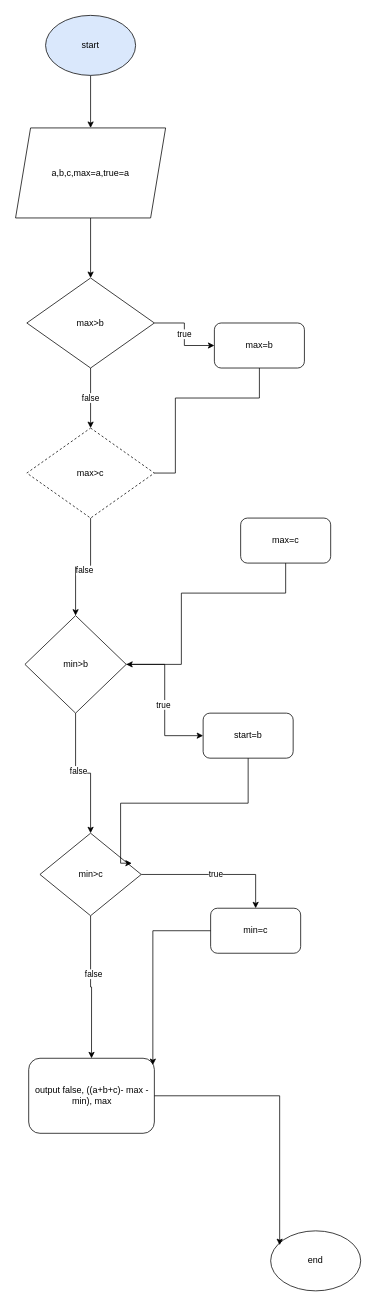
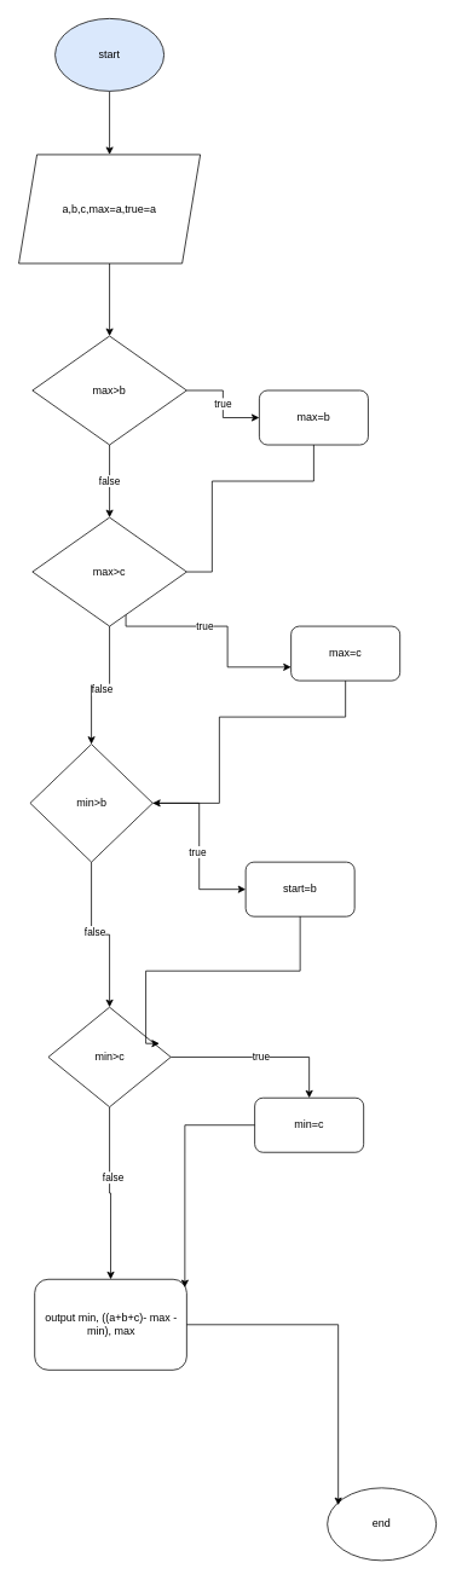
  <mxCell id="0" />
  <mxCell id="1" parent="0" />
  <mxCell id="2" style="edgeStyle=orthogonalEdgeStyle;rounded=0;orthogonalLoop=1;jettySize=auto;html=1;" parent="1" source="3" target="5" edge="1"><mxGeometry relative="1" as="geometry" /></mxCell>
  <mxCell id="3" value="start" style="ellipse;whiteSpace=wrap;html=1;fillColor=#dae8fc;" parent="1" vertex="1"><mxGeometry x="60" y="20" width="120" height="80" as="geometry" /></mxCell>
  <mxCell id="4" style="edgeStyle=orthogonalEdgeStyle;rounded=0;orthogonalLoop=1;jettySize=auto;html=1;entryX=0.5;entryY=0;entryDx=0;entryDy=0;" parent="1" source="5" target="8" edge="1"><mxGeometry relative="1" as="geometry" /></mxCell>
  <mxCell id="5" value="a,b,c,max=a,true=a" style="shape=parallelogram;perimeter=parallelogramPerimeter;whiteSpace=wrap;html=1;fixedSize=1;" parent="1" vertex="1"><mxGeometry x="20" y="170" width="200" height="120" as="geometry" /></mxCell>
  <mxCell id="6" value="true" style="edgeStyle=orthogonalEdgeStyle;rounded=0;orthogonalLoop=1;jettySize=auto;html=1;entryX=0;entryY=0.5;entryDx=0;entryDy=0;" parent="1" source="8" target="14" edge="1"><mxGeometry relative="1" as="geometry" /></mxCell>
  <mxCell id="7" value="false" style="edgeStyle=orthogonalEdgeStyle;rounded=0;orthogonalLoop=1;jettySize=auto;html=1;entryX=0.5;entryY=0;entryDx=0;entryDy=0;" parent="1" source="8" target="12" edge="1"><mxGeometry relative="1" as="geometry" /></mxCell>
  <mxCell id="8" value="max&amp;gt;b" style="rhombus;whiteSpace=wrap;html=1;" parent="1" vertex="1"><mxGeometry x="35" y="370" width="170" height="120" as="geometry" /></mxCell>
+ <mxCell id="9" value="true" style="edgeStyle=orthogonalEdgeStyle;rounded=0;orthogonalLoop=1;jettySize=auto;html=1;entryX=0;entryY=0.75;entryDx=0;entryDy=0;exitX=1;exitY=1;exitDx=0;exitDy=0;" parent="1" source="12" target="16" edge="1"><mxGeometry relative="1" as="geometry"><Array as="points"><mxPoint x="138" y="690" /><mxPoint x="250" y="690" /><mxPoint x="250" y="735" /></Array></mxGeometry></mxCell>
  <mxCell id="10" style="edgeStyle=orthogonalEdgeStyle;rounded=0;orthogonalLoop=1;jettySize=auto;html=1;entryX=0.5;entryY=0;entryDx=0;entryDy=0;" parent="1" source="12" target="21" edge="1"><mxGeometry relative="1" as="geometry" /></mxCell>
  <mxCell id="11" value="false" style="edgeLabel;html=1;align=center;verticalAlign=middle;resizable=0;points=[];" parent="10" vertex="1" connectable="0"><mxGeometry x="-0.015" y="4" relative="1" as="geometry"><mxPoint as="offset" /></mxGeometry></mxCell>
- <mxCell id="12" value="max&amp;gt;c" style="rhombus;whiteSpace=wrap;html=1;dashed=1;" parent="1" vertex="1"><mxGeometry x="35" y="570" width="170" height="120" as="geometry" /></mxCell>
+ <mxCell id="12" value="max&amp;gt;c" style="rhombus;whiteSpace=wrap;html=1;" parent="1" vertex="1"><mxGeometry x="35" y="570" width="170" height="120" as="geometry" /></mxCell>
  <mxCell id="13" style="edgeStyle=orthogonalEdgeStyle;rounded=0;orthogonalLoop=1;jettySize=auto;html=1;entryX=1;entryY=0.5;entryDx=0;entryDy=0;endArrow=none;" parent="1" source="14" target="12" edge="1"><mxGeometry relative="1" as="geometry"><Array as="points"><mxPoint x="345" y="530" /><mxPoint x="233" y="530" /><mxPoint x="233" y="630" /></Array></mxGeometry></mxCell>
  <mxCell id="14" value="max=b" style="rounded=1;whiteSpace=wrap;html=1;" parent="1" vertex="1"><mxGeometry x="285" y="430" width="120" height="60" as="geometry" /></mxCell>
  <mxCell id="15" style="edgeStyle=orthogonalEdgeStyle;rounded=0;orthogonalLoop=1;jettySize=auto;html=1;entryX=1;entryY=0.5;entryDx=0;entryDy=0;" parent="1" source="16" target="21" edge="1"><mxGeometry relative="1" as="geometry"><Array as="points"><mxPoint x="380" y="790" /><mxPoint x="241" y="790" /><mxPoint x="241" y="885" /></Array></mxGeometry></mxCell>
  <mxCell id="16" value="max=c" style="rounded=1;whiteSpace=wrap;html=1;" parent="1" vertex="1"><mxGeometry x="320" y="690" width="120" height="60" as="geometry" /></mxCell>
  <mxCell id="17" style="edgeStyle=orthogonalEdgeStyle;rounded=0;orthogonalLoop=1;jettySize=auto;html=1;entryX=0;entryY=0.5;entryDx=0;entryDy=0;" parent="1" source="21" target="22" edge="1"><mxGeometry relative="1" as="geometry" /></mxCell>
  <mxCell id="18" value="true" style="edgeLabel;html=1;align=center;verticalAlign=middle;resizable=0;points=[];" parent="17" vertex="1" connectable="0"><mxGeometry x="0.065" y="-2" relative="1" as="geometry"><mxPoint as="offset" /></mxGeometry></mxCell>
  <mxCell id="19" style="edgeStyle=orthogonalEdgeStyle;rounded=0;orthogonalLoop=1;jettySize=auto;html=1;entryX=0.5;entryY=0;entryDx=0;entryDy=0;" parent="1" source="21" target="26" edge="1"><mxGeometry relative="1" as="geometry" /></mxCell>
  <mxCell id="20" value="false" style="edgeLabel;html=1;align=center;verticalAlign=middle;resizable=0;points=[];" parent="19" vertex="1" connectable="0"><mxGeometry x="-0.153" y="3" relative="1" as="geometry"><mxPoint as="offset" /></mxGeometry></mxCell>
  <mxCell id="21" value="min&amp;gt;b" style="rhombus;whiteSpace=wrap;html=1;" parent="1" vertex="1"><mxGeometry x="32.5" y="820" width="135" height="130" as="geometry" /></mxCell>
  <mxCell id="22" value="start=b" style="rounded=1;whiteSpace=wrap;html=1;" parent="1" vertex="1"><mxGeometry x="270" y="950" width="120" height="60" as="geometry" /></mxCell>
  <mxCell id="23" value="true" style="edgeStyle=orthogonalEdgeStyle;rounded=0;orthogonalLoop=1;jettySize=auto;html=1;entryX=0.5;entryY=0;entryDx=0;entryDy=0;" parent="1" source="26" target="28" edge="1"><mxGeometry relative="1" as="geometry" /></mxCell>
  <mxCell id="24" style="edgeStyle=orthogonalEdgeStyle;rounded=0;orthogonalLoop=1;jettySize=auto;html=1;entryX=0.5;entryY=0;entryDx=0;entryDy=0;" parent="1" source="26" target="29" edge="1"><mxGeometry relative="1" as="geometry"><mxPoint x="120" y="1390" as="targetPoint" /></mxGeometry></mxCell>
  <mxCell id="25" value="false" style="edgeLabel;html=1;align=center;verticalAlign=middle;resizable=0;points=[];" parent="24" vertex="1" connectable="0"><mxGeometry x="-0.196" y="3" relative="1" as="geometry"><mxPoint as="offset" /></mxGeometry></mxCell>
  <mxCell id="26" value="min&amp;gt;c" style="rhombus;whiteSpace=wrap;html=1;" parent="1" vertex="1"><mxGeometry x="52.5" y="1110" width="135" height="110" as="geometry" /></mxCell>
  <mxCell id="27" style="edgeStyle=orthogonalEdgeStyle;rounded=0;orthogonalLoop=1;jettySize=auto;html=1;entryX=0.907;entryY=0.364;entryDx=0;entryDy=0;entryPerimeter=0;" parent="1" source="22" target="26" edge="1"><mxGeometry relative="1" as="geometry"><Array as="points"><mxPoint x="330" y="1070" /><mxPoint x="160" y="1070" /></Array></mxGeometry></mxCell>
  <mxCell id="28" value="min=c" style="rounded=1;whiteSpace=wrap;html=1;" parent="1" vertex="1"><mxGeometry x="280" y="1210" width="120" height="60" as="geometry" /></mxCell>
- <mxCell id="29" value="output false, ((a+b+c)- max - min), max" style="rounded=1;whiteSpace=wrap;html=1;" parent="1" vertex="1"><mxGeometry x="37.5" y="1410" width="167.5" height="100" as="geometry" /></mxCell>
+ <mxCell id="29" value="output min, ((a+b+c)- max - min), max" style="rounded=1;whiteSpace=wrap;html=1;" parent="1" vertex="1"><mxGeometry x="37.5" y="1410" width="167.5" height="100" as="geometry" /></mxCell>
  <mxCell id="30" value="end" style="ellipse;whiteSpace=wrap;html=1;" parent="1" vertex="1"><mxGeometry x="360" y="1640" width="120" height="80" as="geometry" /></mxCell>
  <mxCell id="31" style="edgeStyle=orthogonalEdgeStyle;rounded=0;orthogonalLoop=1;jettySize=auto;html=1;entryX=0.1;entryY=0.238;entryDx=0;entryDy=0;entryPerimeter=0;" parent="1" source="29" target="30" edge="1"><mxGeometry relative="1" as="geometry" /></mxCell>
  <mxCell id="32" style="edgeStyle=orthogonalEdgeStyle;rounded=0;orthogonalLoop=1;jettySize=auto;html=1;entryX=0.988;entryY=0.09;entryDx=0;entryDy=0;entryPerimeter=0;" parent="1" source="28" target="29" edge="1"><mxGeometry relative="1" as="geometry" /></mxCell>
